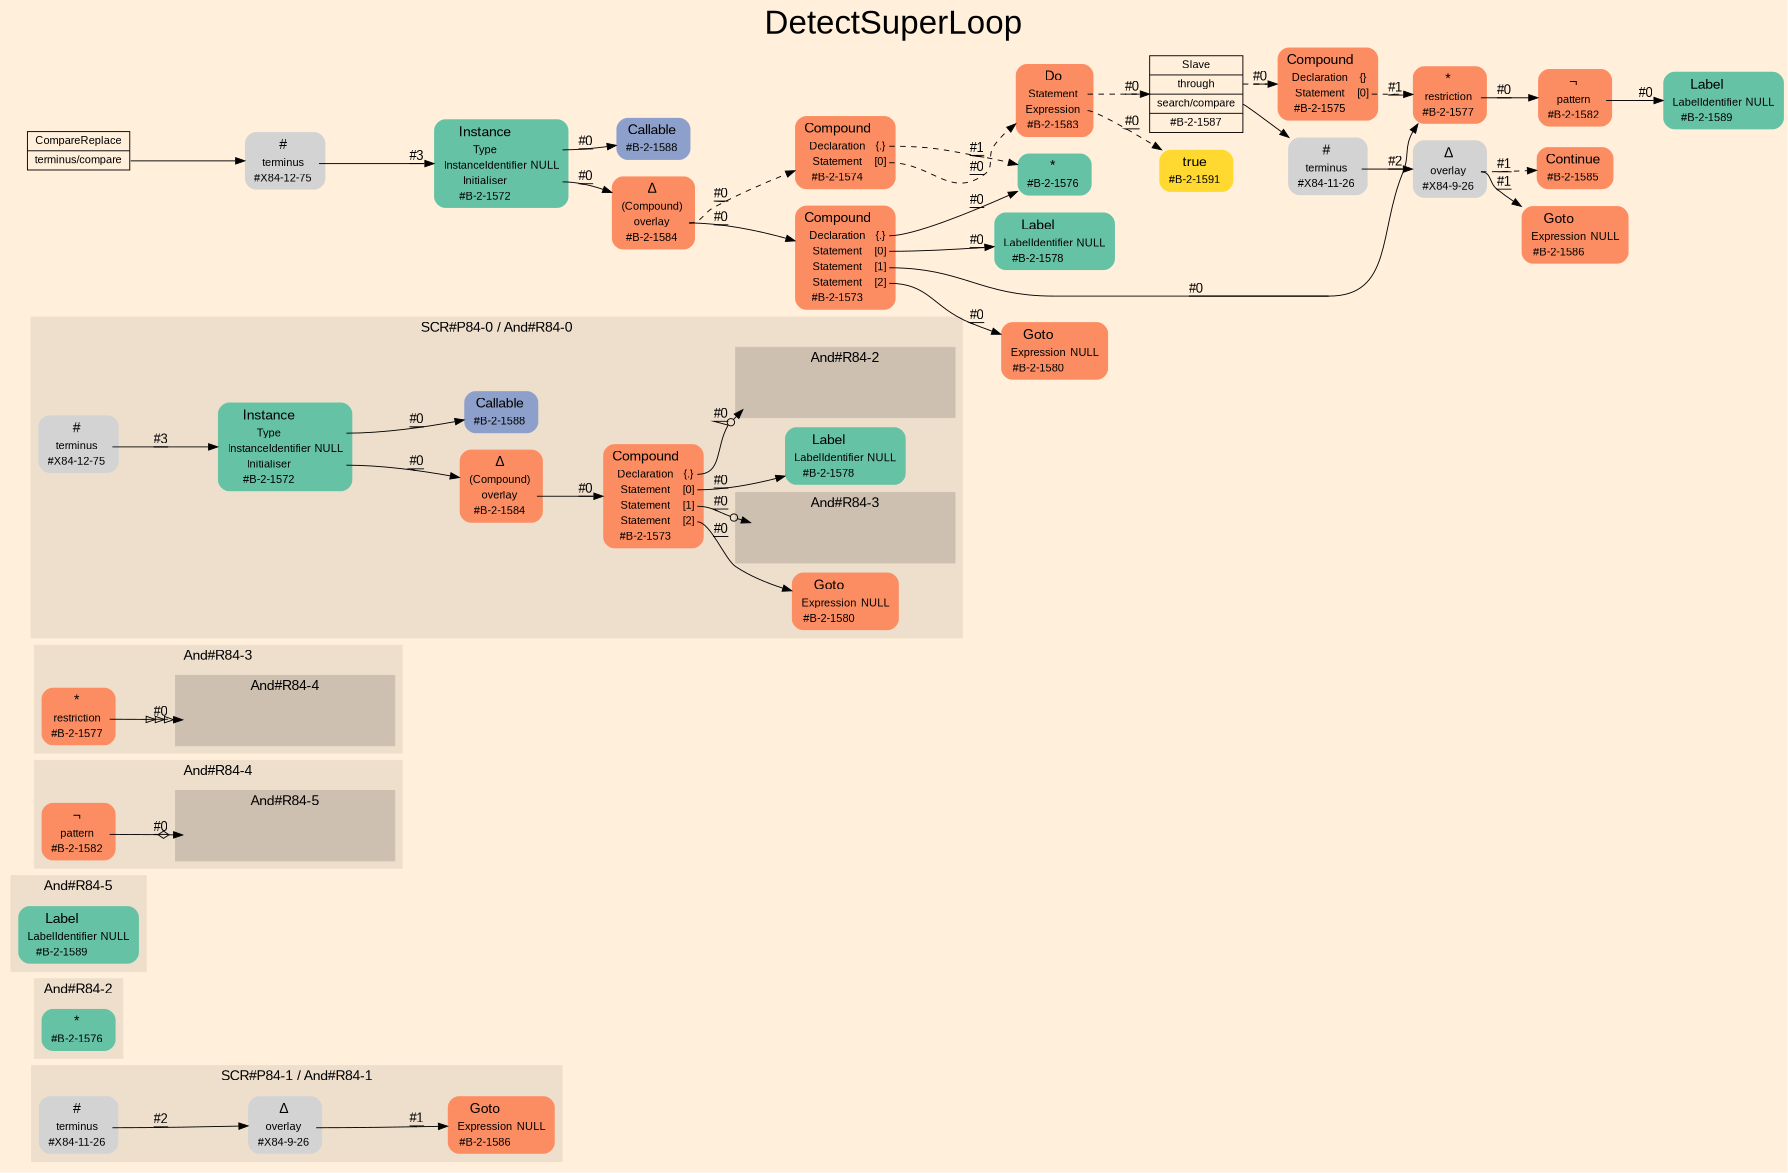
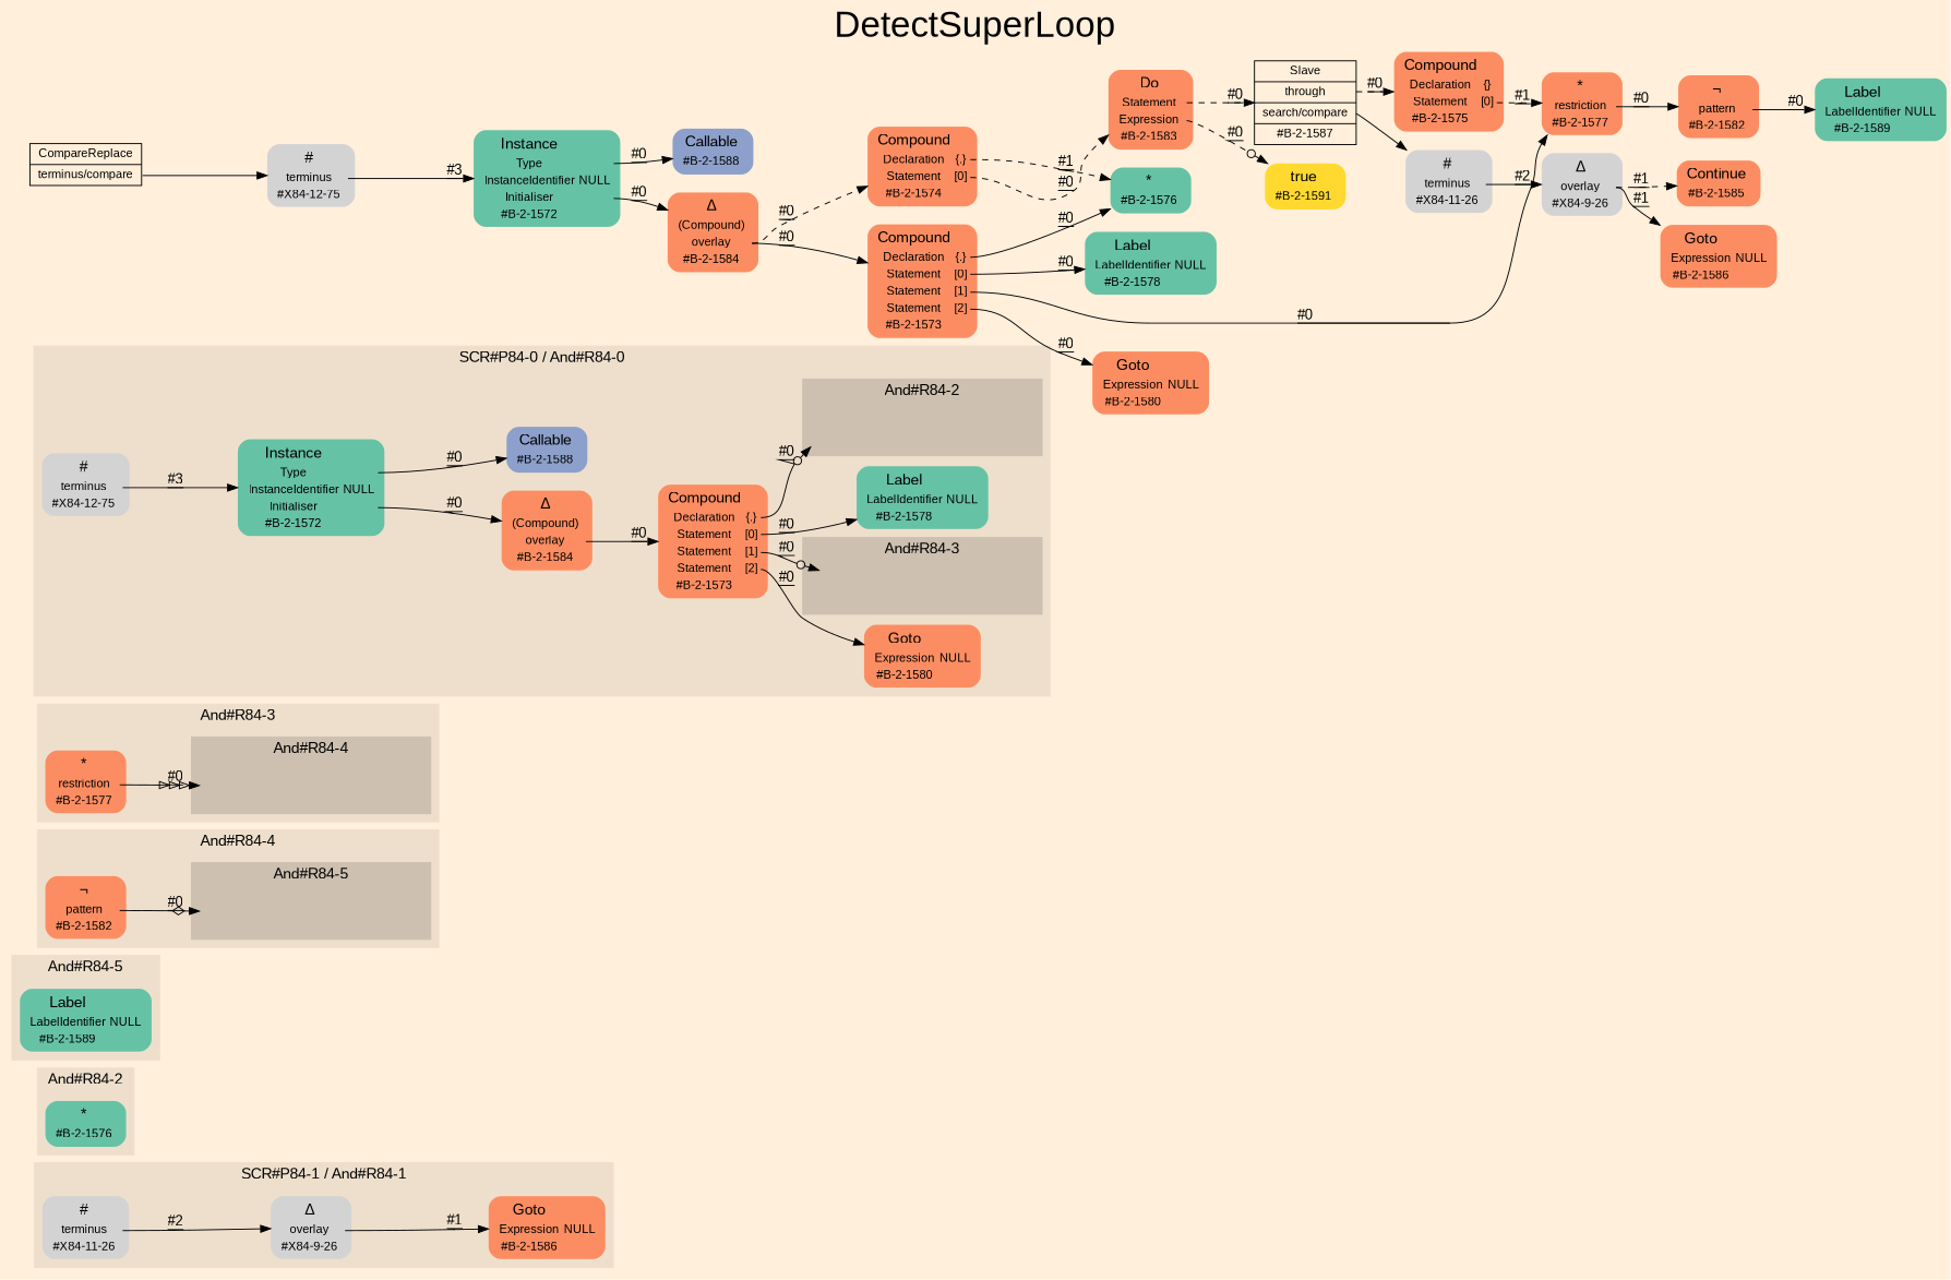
  digraph {
    bgcolor=antiquewhite1
    color=black
    fontcolor=black
    fontname=Arial
    fontsize=36
    label=DetectSuperLoop
    labelloc=t
    rankdir=LR
    ranksep=0.3
    node [fillcolor="/set28/2" fontname=Arial fontsize=12 shape=plaintext style="rounded,filled"]
    edge [color=black decorate=true fontcolor=black fontname=Arial tailport=port0]
    n1 [label=<<TABLE BORDER="0" CELLBORDER="0" CELLSPACING="0">          <TR><TD><FONT POINT-SIZE="15.0">Goto</FONT></TD><TD></TD></TR>          <TR><TD>Expression</TD><TD PORT="port0">NULL</TD></TR>          <TR><TD>#B-2-1586</TD><TD PORT="port1"></TD></TR>         </TABLE>>]
    n2 [label=<<TABLE BORDER="0" CELLBORDER="0" CELLSPACING="0">          <TR><TD><FONT POINT-SIZE="15.0">#</FONT></TD><TD></TD></TR>          <TR><TD>terminus</TD><TD PORT="port0"></TD></TR>          <TR><TD>#X84-11-26</TD><TD PORT="port1"></TD></TR>         </TABLE>> fillcolor=""]
    n3 [label=<<TABLE BORDER="0" CELLBORDER="0" CELLSPACING="0">          <TR><TD><FONT POINT-SIZE="15.0">Δ</FONT></TD><TD></TD></TR>          <TR><TD>overlay</TD><TD PORT="port0"></TD></TR>          <TR><TD>#X84-9-26</TD><TD PORT="port1"></TD></TR>         </TABLE>> fillcolor=""]
    n4 [fillcolor="/set28/1" label=<<TABLE BORDER="0" CELLBORDER="0" CELLSPACING="0">          <TR><TD><FONT POINT-SIZE="15.0">*</FONT></TD><TD></TD></TR>          <TR><TD>#B-2-1576</TD><TD PORT="port0"></TD></TR>         </TABLE>>]
    n5 [fillcolor="/set28/1" label=<<TABLE BORDER="0" CELLBORDER="0" CELLSPACING="0">          <TR><TD><FONT POINT-SIZE="15.0">Label</FONT></TD><TD></TD></TR>          <TR><TD>LabelIdentifier</TD><TD PORT="port0">NULL</TD></TR>          <TR><TD>#B-2-1589</TD><TD PORT="port1"></TD></TR>         </TABLE>>]
    "And#R84-4/And#R84-5/#B-2-1589" [fillcolor="/set28/1" shape=none style=invisible fontsize=""]
    n7 [label=<<TABLE BORDER="0" CELLBORDER="0" CELLSPACING="0">          <TR><TD><FONT POINT-SIZE="15.0">¬</FONT></TD><TD></TD></TR>          <TR><TD>pattern</TD><TD PORT="port0"></TD></TR>          <TR><TD>#B-2-1582</TD><TD PORT="port1"></TD></TR>         </TABLE>>]
    "And#R84-3/And#R84-4/#B-2-1582" [shape=none style=invisible fontsize=""]
    n9 [label=<<TABLE BORDER="0" CELLBORDER="0" CELLSPACING="0">          <TR><TD><FONT POINT-SIZE="15.0">*</FONT></TD><TD></TD></TR>          <TR><TD>restriction</TD><TD PORT="port0"></TD></TR>          <TR><TD>#B-2-1577</TD><TD PORT="port1"></TD></TR>         </TABLE>>]
    "And#R84-0/And#R84-3/#B-2-1577" [shape=none style=invisible fontsize=""]
    "And#R84-0/And#R84-2/#B-2-1576" [fillcolor="/set28/1" shape=none style=invisible fontsize=""]
    n12 [fillcolor="/set28/1" label=<<TABLE BORDER="0" CELLBORDER="0" CELLSPACING="0">          <TR><TD><FONT POINT-SIZE="15.0">Instance</FONT></TD><TD></TD></TR>          <TR><TD>Type</TD><TD PORT="port0"></TD></TR>          <TR><TD>InstanceIdentifier</TD><TD PORT="port1">NULL</TD></TR>          <TR><TD>Initialiser</TD><TD PORT="port2"></TD></TR>          <TR><TD>#B-2-1572</TD><TD PORT="port3"></TD></TR>         </TABLE>>]
    n13 [label=<<TABLE BORDER="0" CELLBORDER="0" CELLSPACING="0">          <TR><TD><FONT POINT-SIZE="15.0">Goto</FONT></TD><TD></TD></TR>          <TR><TD>Expression</TD><TD PORT="port0">NULL</TD></TR>          <TR><TD>#B-2-1580</TD><TD PORT="port1"></TD></TR>         </TABLE>>]
    n14 [label=<<TABLE BORDER="0" CELLBORDER="0" CELLSPACING="0">          <TR><TD><FONT POINT-SIZE="15.0">#</FONT></TD><TD></TD></TR>          <TR><TD>terminus</TD><TD PORT="port0"></TD></TR>          <TR><TD>#X84-12-75</TD><TD PORT="port1"></TD></TR>         </TABLE>> fillcolor=""]
    n15 [fillcolor="/set28/1" label=<<TABLE BORDER="0" CELLBORDER="0" CELLSPACING="0">          <TR><TD><FONT POINT-SIZE="15.0">Label</FONT></TD><TD></TD></TR>          <TR><TD>LabelIdentifier</TD><TD PORT="port0">NULL</TD></TR>          <TR><TD>#B-2-1578</TD><TD PORT="port1"></TD></TR>         </TABLE>>]
    n16 [fillcolor="/set28/3" label=<<TABLE BORDER="0" CELLBORDER="0" CELLSPACING="0">          <TR><TD><FONT POINT-SIZE="15.0">Callable</FONT></TD><TD></TD></TR>          <TR><TD>#B-2-1588</TD><TD PORT="port0"></TD></TR>         </TABLE>>]
    n17 [label=<<TABLE BORDER="0" CELLBORDER="0" CELLSPACING="0">          <TR><TD><FONT POINT-SIZE="15.0">Compound</FONT></TD><TD></TD></TR>          <TR><TD>Declaration</TD><TD PORT="port0">{.}</TD></TR>          <TR><TD>Statement</TD><TD PORT="port1">[0]</TD></TR>          <TR><TD>Statement</TD><TD PORT="port2">[1]</TD></TR>          <TR><TD>Statement</TD><TD PORT="port3">[2]</TD></TR>          <TR><TD>#B-2-1573</TD><TD PORT="port4"></TD></TR>         </TABLE>>]
    n18 [label=<<TABLE BORDER="0" CELLBORDER="0" CELLSPACING="0">          <TR><TD><FONT POINT-SIZE="15.0">Δ</FONT></TD><TD></TD></TR>          <TR><TD>(Compound)</TD><TD PORT="port0"></TD></TR>          <TR><TD>overlay</TD><TD PORT="port1"></TD></TR>          <TR><TD>#B-2-1584</TD><TD PORT="port2"></TD></TR>         </TABLE>>]
    n19 [color=black fillcolor=antiquewhite1 fontcolor=black label="<fixed> CompareReplace | <port0> terminus/compare" shape=record style=filled]
    n20 [label=<<TABLE BORDER="0" CELLBORDER="0" CELLSPACING="0">      <TR><TD><FONT POINT-SIZE="15.0">#</FONT></TD><TD></TD></TR>      <TR><TD>terminus</TD><TD PORT="port0"></TD></TR>      <TR><TD>#X84-12-75</TD><TD PORT="port1"></TD></TR>     </TABLE>> fillcolor=""]
    n21 [fillcolor="/set28/1" label=<<TABLE BORDER="0" CELLBORDER="0" CELLSPACING="0">      <TR><TD><FONT POINT-SIZE="15.0">Instance</FONT></TD><TD></TD></TR>      <TR><TD>Type</TD><TD PORT="port0"></TD></TR>      <TR><TD>InstanceIdentifier</TD><TD PORT="port1">NULL</TD></TR>      <TR><TD>Initialiser</TD><TD PORT="port2"></TD></TR>      <TR><TD>#B-2-1572</TD><TD PORT="port3"></TD></TR>     </TABLE>>]
    n22 [fillcolor="/set28/3" label=<<TABLE BORDER="0" CELLBORDER="0" CELLSPACING="0">      <TR><TD><FONT POINT-SIZE="15.0">Callable</FONT></TD><TD></TD></TR>      <TR><TD>#B-2-1588</TD><TD PORT="port0"></TD></TR>     </TABLE>>]
    n23 [label=<<TABLE BORDER="0" CELLBORDER="0" CELLSPACING="0">      <TR><TD><FONT POINT-SIZE="15.0">Δ</FONT></TD><TD></TD></TR>      <TR><TD>(Compound)</TD><TD PORT="port0"></TD></TR>      <TR><TD>overlay</TD><TD PORT="port1"></TD></TR>      <TR><TD>#B-2-1584</TD><TD PORT="port2"></TD></TR>     </TABLE>>]
    n24 [label=<<TABLE BORDER="0" CELLBORDER="0" CELLSPACING="0">      <TR><TD><FONT POINT-SIZE="15.0">Compound</FONT></TD><TD></TD></TR>      <TR><TD>Declaration</TD><TD PORT="port0">{.}</TD></TR>      <TR><TD>Statement</TD><TD PORT="port1">[0]</TD></TR>      <TR><TD>Statement</TD><TD PORT="port2">[1]</TD></TR>      <TR><TD>Statement</TD><TD PORT="port3">[2]</TD></TR>      <TR><TD>#B-2-1573</TD><TD PORT="port4"></TD></TR>     </TABLE>>]
    n25 [label=<<TABLE BORDER="0" CELLBORDER="0" CELLSPACING="0">      <TR><TD><FONT POINT-SIZE="15.0">Compound</FONT></TD><TD></TD></TR>      <TR><TD>Declaration</TD><TD PORT="port0">{.}</TD></TR>      <TR><TD>Statement</TD><TD PORT="port1">[0]</TD></TR>      <TR><TD>#B-2-1574</TD><TD PORT="port2"></TD></TR>     </TABLE>>]
    n26 [fillcolor="/set28/1" label=<<TABLE BORDER="0" CELLBORDER="0" CELLSPACING="0">      <TR><TD><FONT POINT-SIZE="15.0">*</FONT></TD><TD></TD></TR>      <TR><TD>#B-2-1576</TD><TD PORT="port0"></TD></TR>     </TABLE>>]
    n27 [fillcolor="/set28/1" label=<<TABLE BORDER="0" CELLBORDER="0" CELLSPACING="0">      <TR><TD><FONT POINT-SIZE="15.0">Label</FONT></TD><TD></TD></TR>      <TR><TD>LabelIdentifier</TD><TD PORT="port0">NULL</TD></TR>      <TR><TD>#B-2-1578</TD><TD PORT="port1"></TD></TR>     </TABLE>>]
    n28 [label=<<TABLE BORDER="0" CELLBORDER="0" CELLSPACING="0">      <TR><TD><FONT POINT-SIZE="15.0">*</FONT></TD><TD></TD></TR>      <TR><TD>restriction</TD><TD PORT="port0"></TD></TR>      <TR><TD>#B-2-1577</TD><TD PORT="port1"></TD></TR>     </TABLE>>]
    n29 [label=<<TABLE BORDER="0" CELLBORDER="0" CELLSPACING="0">      <TR><TD><FONT POINT-SIZE="15.0">Goto</FONT></TD><TD></TD></TR>      <TR><TD>Expression</TD><TD PORT="port0">NULL</TD></TR>      <TR><TD>#B-2-1580</TD><TD PORT="port1"></TD></TR>     </TABLE>>]
    n30 [label=<<TABLE BORDER="0" CELLBORDER="0" CELLSPACING="0">      <TR><TD><FONT POINT-SIZE="15.0">Do</FONT></TD><TD></TD></TR>      <TR><TD>Statement</TD><TD PORT="port0"></TD></TR>      <TR><TD>Expression</TD><TD PORT="port1"></TD></TR>      <TR><TD>#B-2-1583</TD><TD PORT="port2"></TD></TR>     </TABLE>>]
    n31 [label=<<TABLE BORDER="0" CELLBORDER="0" CELLSPACING="0">      <TR><TD><FONT POINT-SIZE="15.0">¬</FONT></TD><TD></TD></TR>      <TR><TD>pattern</TD><TD PORT="port0"></TD></TR>      <TR><TD>#B-2-1582</TD><TD PORT="port1"></TD></TR>     </TABLE>>]
    n32 [fillcolor="/set28/1" label=<<TABLE BORDER="0" CELLBORDER="0" CELLSPACING="0">      <TR><TD><FONT POINT-SIZE="15.0">Label</FONT></TD><TD></TD></TR>      <TR><TD>LabelIdentifier</TD><TD PORT="port0">NULL</TD></TR>      <TR><TD>#B-2-1589</TD><TD PORT="port1"></TD></TR>     </TABLE>>]
    n33 [color=black fillcolor=antiquewhite1 fontcolor=black label="<fixed> Slave | <port0> through | <port1> search/compare | <port2> #B-2-1587" shape=record style=filled]
    n34 [fillcolor="/set28/6" label=<<TABLE BORDER="0" CELLBORDER="0" CELLSPACING="0">      <TR><TD><FONT POINT-SIZE="15.0">true</FONT></TD><TD></TD></TR>      <TR><TD>#B-2-1591</TD><TD PORT="port0"></TD></TR>     </TABLE>>]
    n35 [label=<<TABLE BORDER="0" CELLBORDER="0" CELLSPACING="0">      <TR><TD><FONT POINT-SIZE="15.0">Compound</FONT></TD><TD></TD></TR>      <TR><TD>Declaration</TD><TD PORT="port0">{}</TD></TR>      <TR><TD>Statement</TD><TD PORT="port1">[0]</TD></TR>      <TR><TD>#B-2-1575</TD><TD PORT="port2"></TD></TR>     </TABLE>>]
    n36 [label=<<TABLE BORDER="0" CELLBORDER="0" CELLSPACING="0">      <TR><TD><FONT POINT-SIZE="15.0">#</FONT></TD><TD></TD></TR>      <TR><TD>terminus</TD><TD PORT="port0"></TD></TR>      <TR><TD>#X84-11-26</TD><TD PORT="port1"></TD></TR>     </TABLE>> fillcolor=""]
    n37 [label=<<TABLE BORDER="0" CELLBORDER="0" CELLSPACING="0">      <TR><TD><FONT POINT-SIZE="15.0">Δ</FONT></TD><TD></TD></TR>      <TR><TD>overlay</TD><TD PORT="port0"></TD></TR>      <TR><TD>#X84-9-26</TD><TD PORT="port1"></TD></TR>     </TABLE>> fillcolor=""]
    n38 [label=<<TABLE BORDER="0" CELLBORDER="0" CELLSPACING="0">      <TR><TD><FONT POINT-SIZE="15.0">Goto</FONT></TD><TD></TD></TR>      <TR><TD>Expression</TD><TD PORT="port0">NULL</TD></TR>      <TR><TD>#B-2-1586</TD><TD PORT="port1"></TD></TR>     </TABLE>>]
    n39 [label=<<TABLE BORDER="0" CELLBORDER="0" CELLSPACING="0">      <TR><TD><FONT POINT-SIZE="15.0">Continue</FONT></TD><TD></TD></TR>      <TR><TD>#B-2-1585</TD><TD PORT="port0"></TD></TR>     </TABLE>>]
    subgraph cluster_1 {
      color=antiquewhite2
      fontsize=15
      label="SCR#P84-1 / And#R84-1"
      style=filled
      n1
      n2
      n3
    }
    subgraph cluster_2 {
      color=antiquewhite2
      fontsize=15
      label="And#R84-2"
      style=filled
      n4
    }
    subgraph cluster_3 {
      color=antiquewhite2
      fontsize=15
      label="And#R84-5"
      style=filled
      n5
    }
    subgraph cluster_4 {
      color=antiquewhite2
      fontsize=15
      label="And#R84-4"
      style=filled
      n7
      subgraph cluster_5 {
        color=antiquewhite3
        fontsize=15
        label="And#R84-5"
        style=filled
        "And#R84-4/And#R84-5/#B-2-1589"
      }
    }
    subgraph cluster_6 {
      color=antiquewhite2
      fontsize=15
      label="And#R84-3"
      style=filled
      n9
      subgraph cluster_7 {
        color=antiquewhite3
        fontsize=15
        label="And#R84-4"
        style=filled
        "And#R84-3/And#R84-4/#B-2-1582"
      }
    }
    subgraph cluster_8 {
      color=antiquewhite2
      fontsize=15
      label="SCR#P84-0 / And#R84-0"
      style=filled
      n12
      n13
      n14
      n15
      n16
      n17
      n18
      subgraph cluster_9 {
        color=antiquewhite3
        fontsize=15
        label="And#R84-3"
        style=filled
        "And#R84-0/And#R84-3/#B-2-1577"
      }
      subgraph cluster_10 {
        color=antiquewhite3
        fontsize=15
        label="And#R84-2"
        style=filled
        "And#R84-0/And#R84-2/#B-2-1576"
      }
    }
    n2 -> n3 [label="#2"]
    n3 -> n1 [label="#1"]
    n7 -> "And#R84-4/And#R84-5/#B-2-1589" [arrowhead=normalnoneodiamond label="#0"]
    n9 -> "And#R84-3/And#R84-4/#B-2-1582" [arrowhead=normalonormalonormalonormal label="#0"]
    n12 -> n16 [label="#0"]
    n12 -> n18 [label="#0" tailport=port2]
    n14 -> n12 [label="#3"]
    n17 -> "And#R84-0/And#R84-3/#B-2-1577" [arrowhead=normalnoneodot label="#0" tailport=port2]
    n17 -> "And#R84-0/And#R84-2/#B-2-1576" [arrowhead=normalnoneodot label="#0"]
    n17 -> n13 [label="#0" tailport=port3]
    n17 -> n15 [label="#0" tailport=port1]
    n18 -> n17 [label="#0" tailport=port1]
    n19 -> n20
    n20 -> n21 [label="#3"]
    n21 -> n22 [label="#0"]
    n21 -> n23 [label="#0" tailport=port2]
    n23 -> n24 [label="#0" tailport=port1]
    n23 -> n25 [label="#0" style=dashed tailport=port1]
    n24 -> n26 [label="#0"]
    n24 -> n27 [label="#0" tailport=port1]
    n24 -> n28 [label="#0" tailport=port2]
    n24 -> n29 [label="#0" tailport=port3]
    n25 -> n26 [label="#1" style=dashed]
    n25 -> n30 [label="#0" style=dashed tailport=port1]
    n28 -> n31 [label="#0"]
    n30 -> n33 [label="#0" style=dashed]
-   n30 -> n34 [label="#0" style=dashed tailport=port1]
+   n30 -> n34 [label="#0" style=dashed tailport=port1 arrowhead=normalnoneodot]
    n31 -> n32 [label="#0"]
    n33 -> n35 [label="#0" style=dashed]
    n33 -> n36 [tailport=port1]
    n35 -> n28 [label="#1" style=dashed tailport=port1]
    n36 -> n37 [label="#2"]
    n37 -> n38 [label="#1"]
    n37 -> n39 [label="#1" style=dashed]
  }
